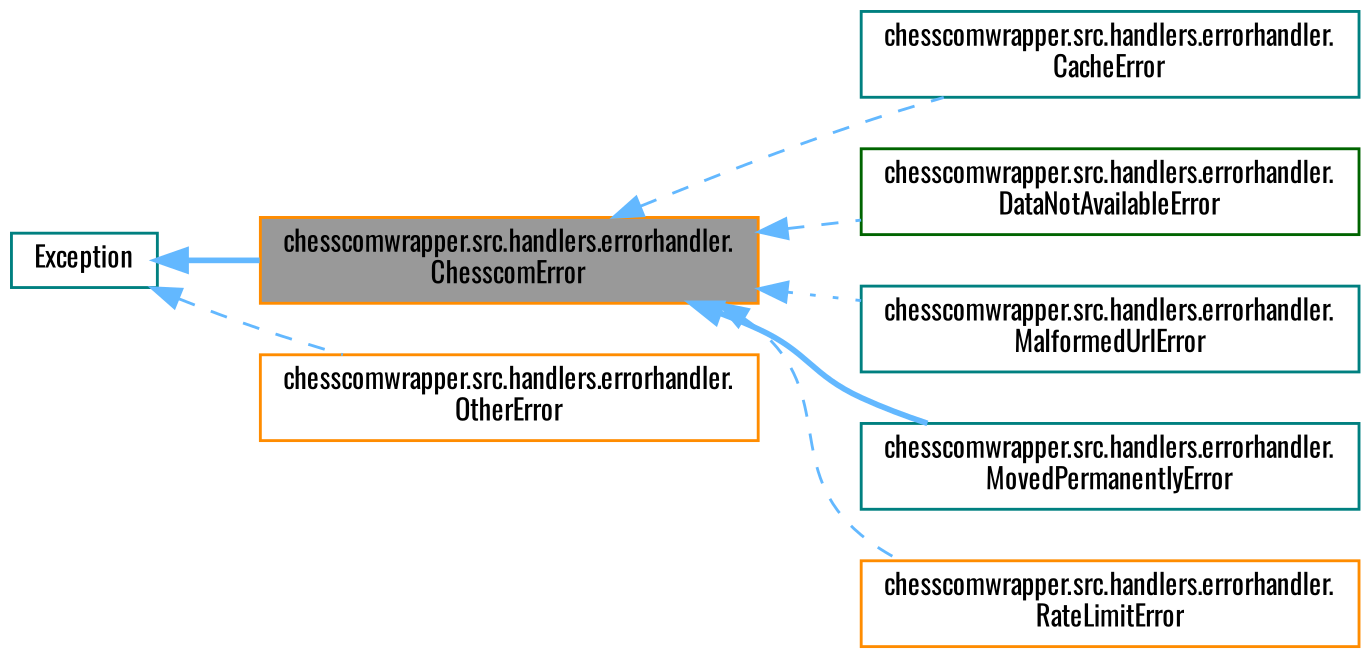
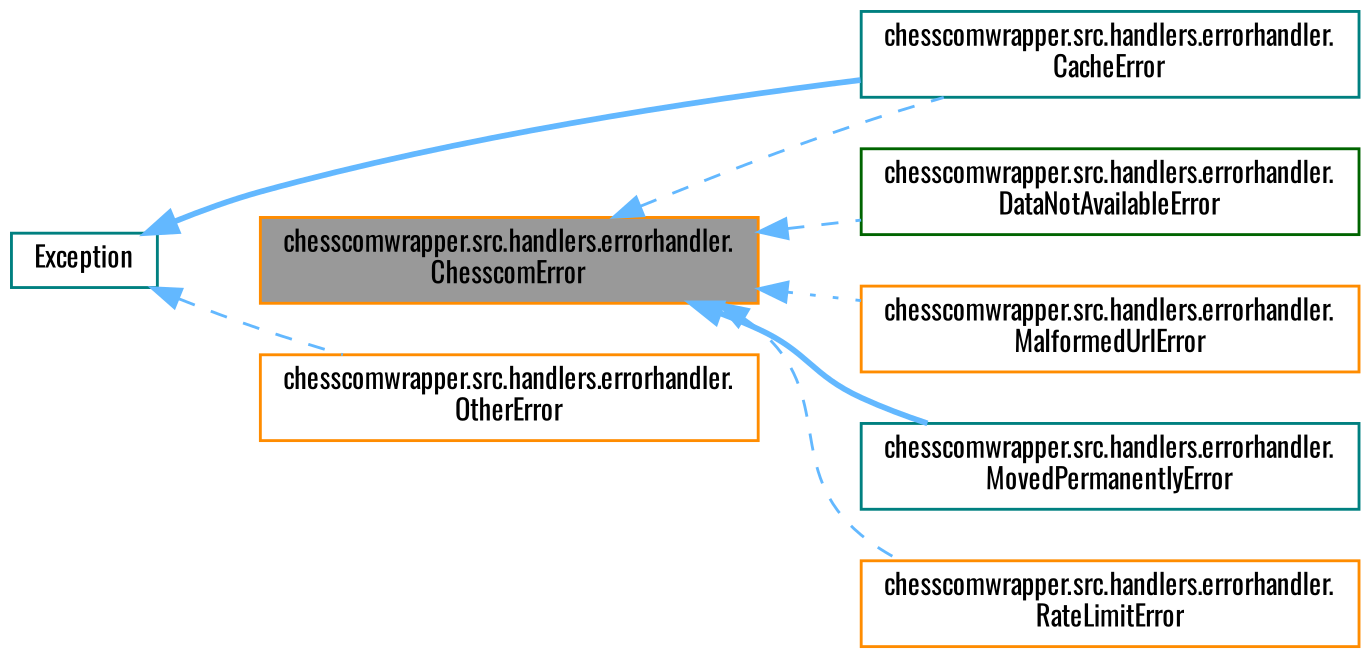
  digraph {
    fontname=Oswald
    rankdir=LR
    node [color=teal fillcolor=white fontname=Oswald fontsize=10 shape=box style=filled]
    edge [color=steelblue1 dir=back fontname=Oswald fontsize=10 labelfontname=Helvetica labelfontsize=10 style=dashed]
    n1 [color=darkorange fillcolor=grey60 fontcolor=black height=0.2 label="chesscomwrapper.src.handlers.errorhandler.\lChesscomError" width=0.4]
    n2 [height=0.2 label="chesscomwrapper.src.handlers.errorhandler.\lCacheError" width=0.4]
    n3 [color=darkgreen height=0.2 label="chesscomwrapper.src.handlers.errorhandler.\lDataNotAvailableError" width=0.4]
-   n4 [height=0.2 label="chesscomwrapper.src.handlers.errorhandler.\lMalformedUrlError" width=0.4]
+   n4 [color=darkorange height=0.2 label="chesscomwrapper.src.handlers.errorhandler.\lMalformedUrlError" width=0.4]
    n5 [height=0.2 label="chesscomwrapper.src.handlers.errorhandler.\lMovedPermanentlyError" width=0.4]
    n6 [color=darkorange height=0.2 label="chesscomwrapper.src.handlers.errorhandler.\lRateLimitError" width=0.4]
    n7 [color=darkorange height=0.2 label="chesscomwrapper.src.handlers.errorhandler.\lOtherError" width=0.4]
    n8 [height=0.2 label=Exception width=0.4]
    n1 -> n2
    n1 -> n3
    n1 -> n4 [style=dotted]
    n1 -> n5 [style=bold]
    n1 -> n6
-   n8 -> n1 [style=bold]
+   n8 -> n2 [style=bold]
    n8 -> n7
  }
